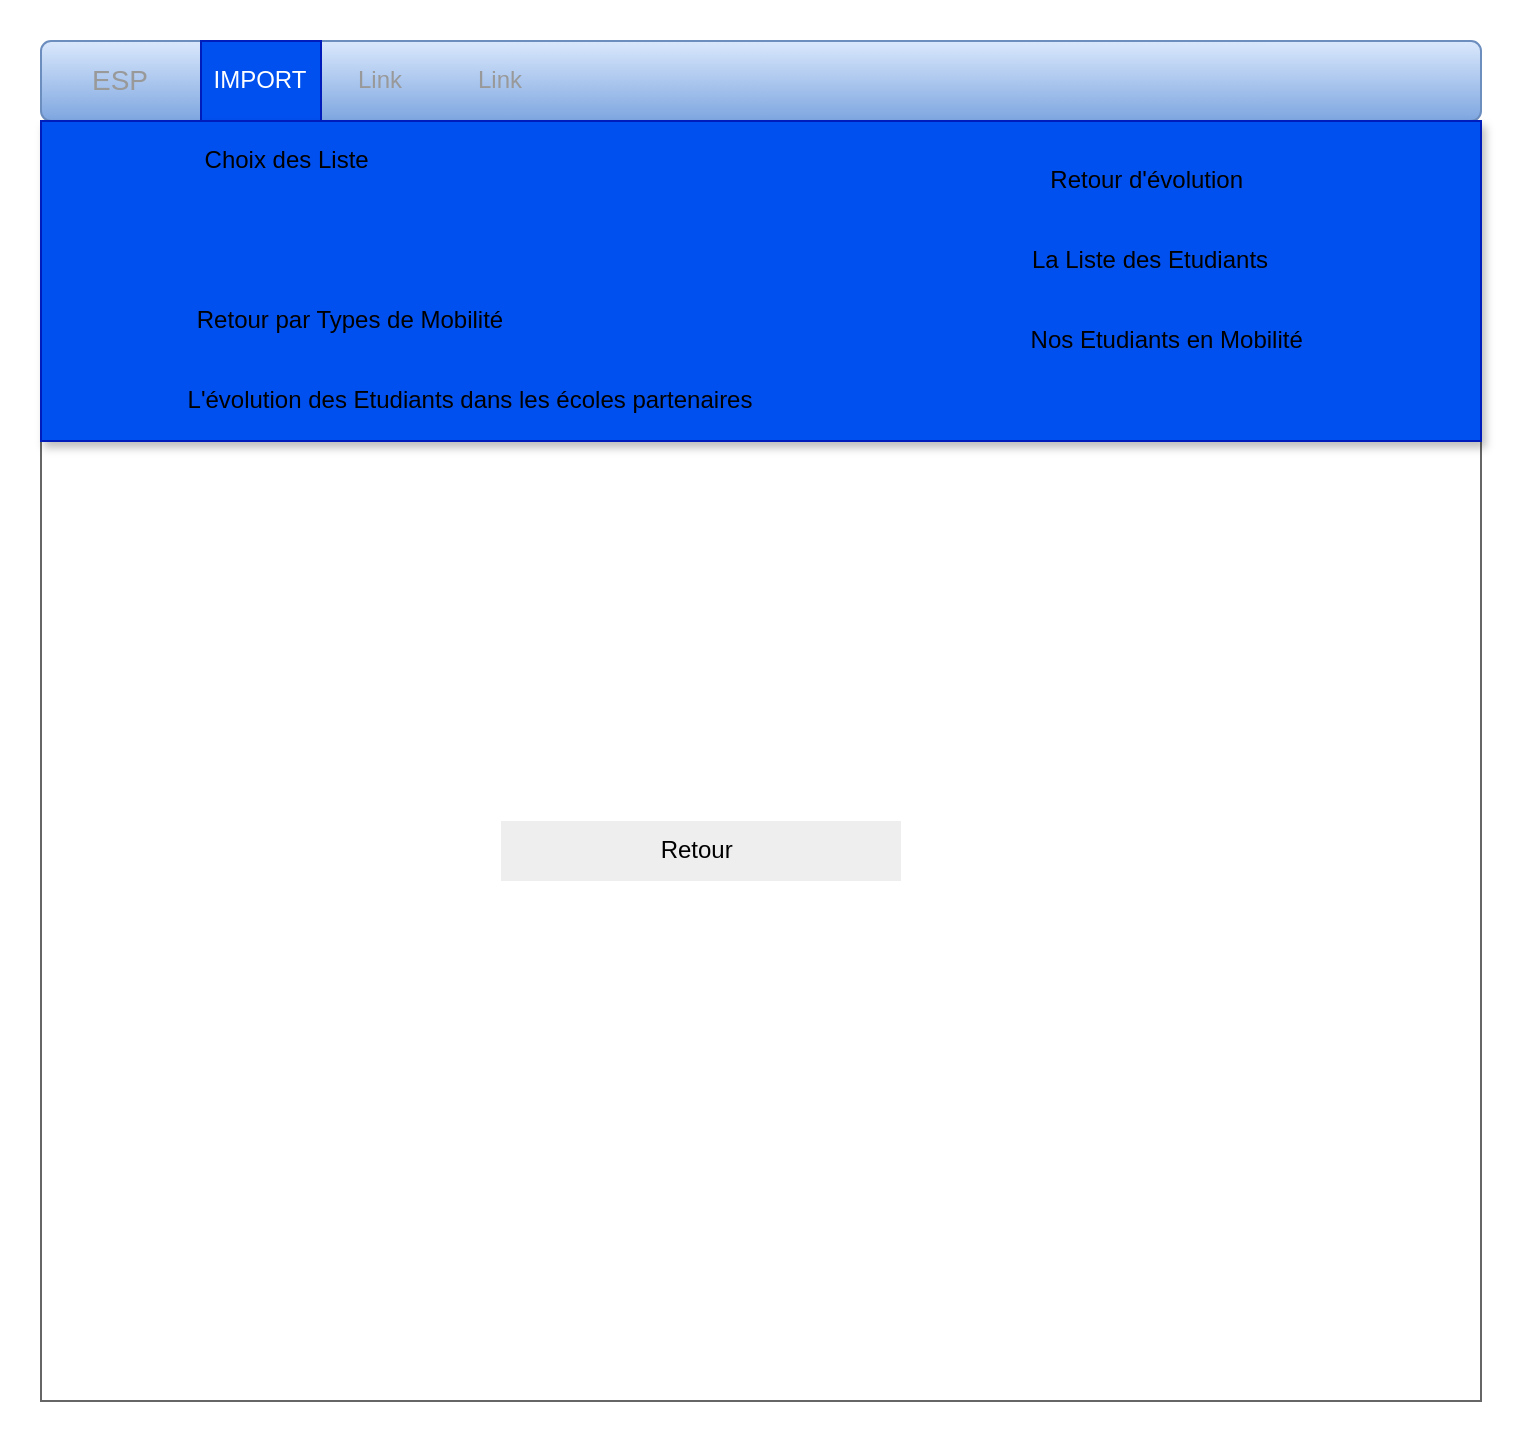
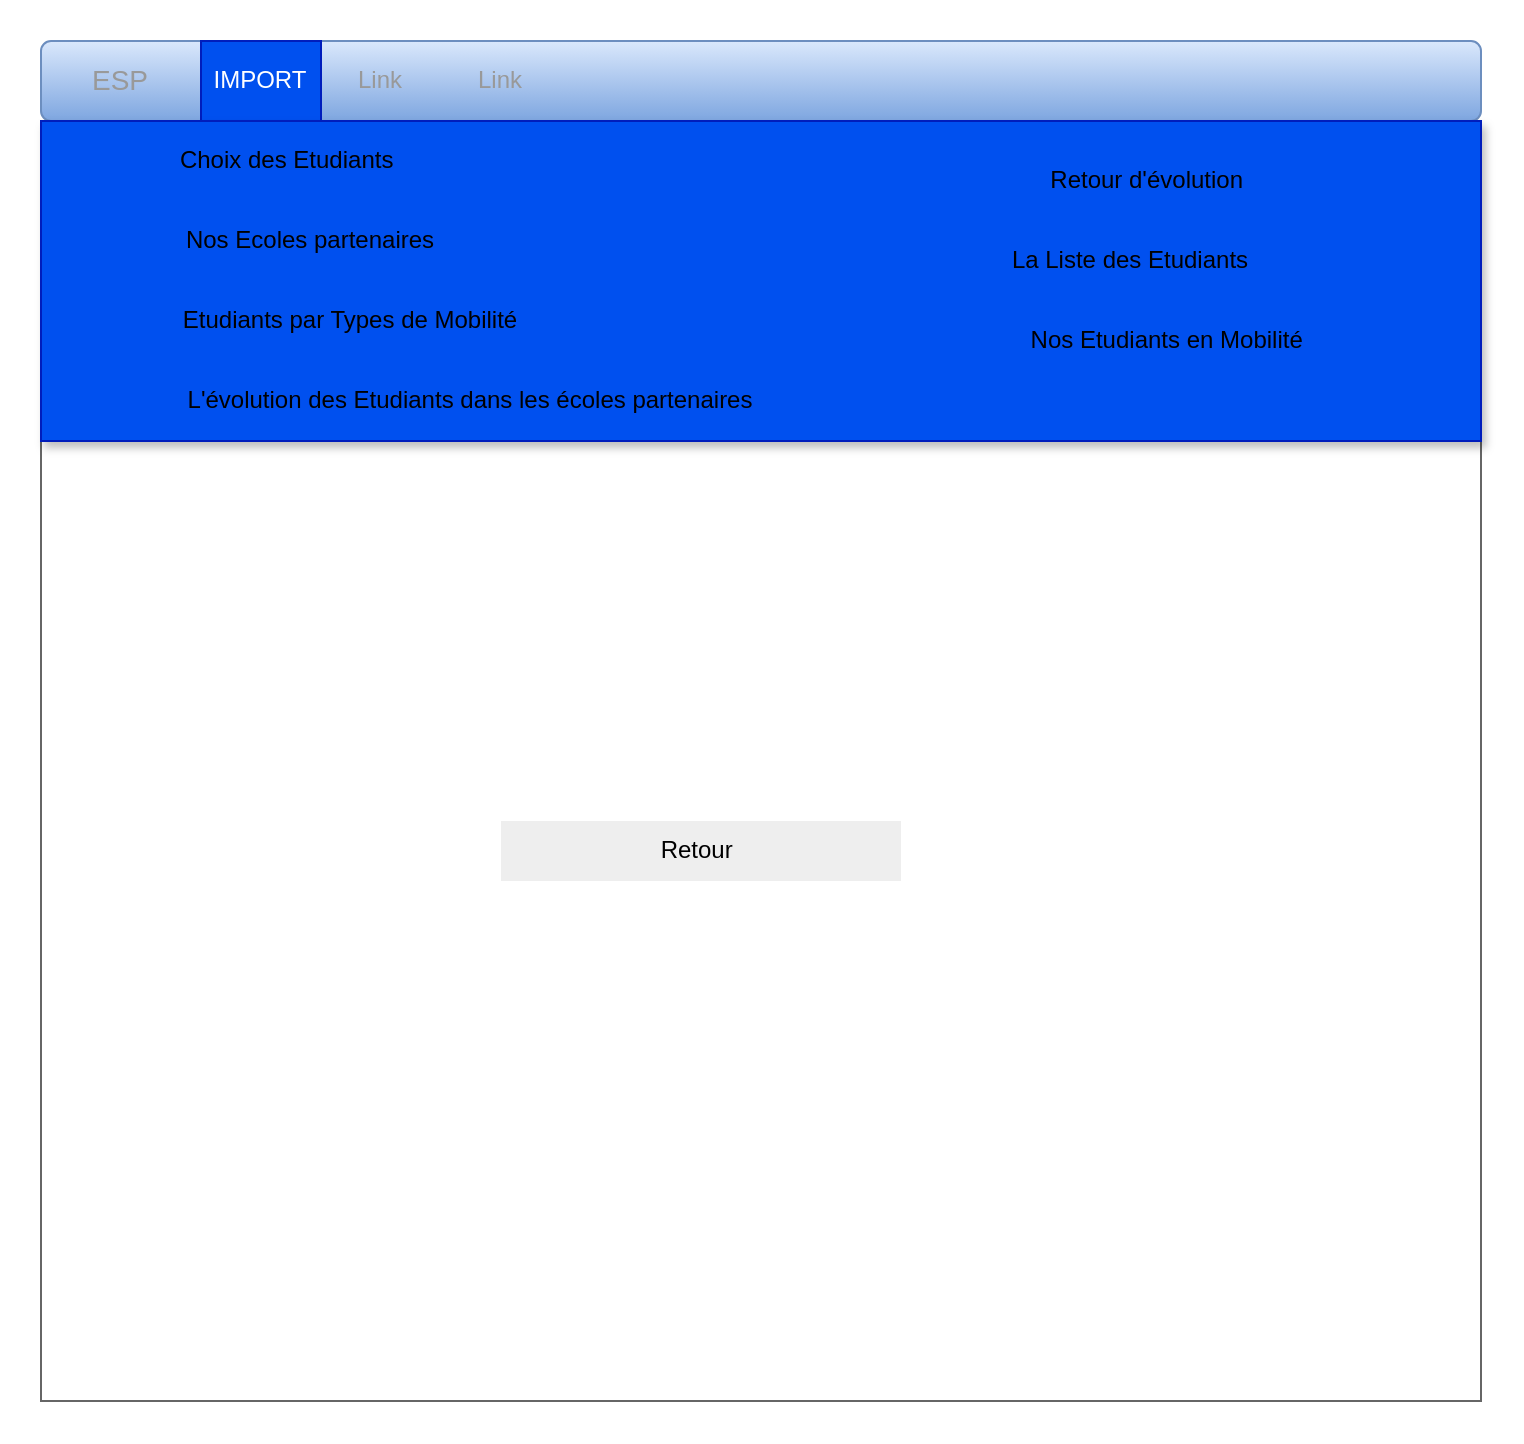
  <mxCell id="0" />
  <mxCell id="1" parent="0" />
  <mxCell id="2" value="" style="html=1;shadow=0;dashed=0;shape=mxgraph.bootstrap.rrect;strokeColor=#6c8ebf;rSize=5;fillColor=#dae8fc;gradientColor=#7ea6e0;" parent="1" vertex="1"><mxGeometry x="20" y="20" width="720" height="40" as="geometry" /></mxCell>
  <mxCell id="3" value="ESP" style="html=1;shadow=0;dashed=0;shape=mxgraph.bootstrap.rect;strokeColor=none;fillColor=none;fontColor=#999999;fontSize=14;whiteSpace=wrap;resizeHeight=1;" parent="2" vertex="1"><mxGeometry width="80" height="40" relative="1" as="geometry" /></mxCell>
  <mxCell id="4" value="IMPORT" style="html=1;shadow=0;dashed=0;shape=mxgraph.bootstrap.rect;fillColor=#0050ef;strokeColor=#001DBC;fontColor=#ffffff;whiteSpace=wrap;resizeHeight=1;" parent="2" vertex="1"><mxGeometry width="60" height="40" relative="1" as="geometry"><mxPoint x="80" as="offset" /></mxGeometry></mxCell>
  <mxCell id="5" value="Link" style="html=1;shadow=0;dashed=0;shape=mxgraph.bootstrap.rect;strokeColor=none;fillColor=none;fontColor=#999999;whiteSpace=wrap;resizeHeight=1;" parent="2" vertex="1"><mxGeometry width="60" height="40" relative="1" as="geometry"><mxPoint x="140" as="offset" /></mxGeometry></mxCell>
  <mxCell id="6" value="Link" style="html=1;shadow=0;dashed=0;shape=mxgraph.bootstrap.rect;strokeColor=none;fillColor=none;fontColor=#999999;whiteSpace=wrap;resizeHeight=1;" parent="2" vertex="1"><mxGeometry width="60" height="40" relative="1" as="geometry"><mxPoint x="200" as="offset" /></mxGeometry></mxCell>
  <mxCell id="7" value="" style="strokeWidth=1;shadow=0;dashed=0;align=center;html=1;shape=mxgraph.mockup.containers.rrect;rSize=0;strokeColor=#666666;fontColor=#666666;fontSize=17;verticalAlign=top;whiteSpace=wrap;fillColor=#ffffff;spacingTop=32;" parent="1" vertex="1"><mxGeometry x="20" y="60" width="720" height="640" as="geometry" /></mxCell>
  <mxCell id="8" value="" style="strokeWidth=1;shadow=1;dashed=0;align=center;html=1;shape=mxgraph.mockup.containers.rrect;rSize=0;fontSize=17;verticalAlign=top;whiteSpace=wrap;spacingTop=32;fillColor=#0050ef;strokeColor=#001DBC;fontColor=#ffffff;" parent="1" vertex="1"><mxGeometry x="20" y="60" width="720" height="160" as="geometry" /></mxCell>
- <mxCell id="9" value="Choix des Liste&amp;nbsp;" style="text;html=1;strokeColor=none;fillColor=none;align=center;verticalAlign=middle;whiteSpace=wrap;rounded=0;shadow=1;" parent="1" vertex="1"><mxGeometry x="60" y="70" width="170" height="20" as="geometry" /></mxCell>
- <mxCell id="11" value="Retour par Types de Mobilité" style="text;html=1;strokeColor=none;fillColor=none;align=center;verticalAlign=middle;whiteSpace=wrap;rounded=0;shadow=1;" parent="1" vertex="1"><mxGeometry x="75" y="150" width="200" height="20" as="geometry" /></mxCell>
+ <mxCell id="9" value="Choix des Etudiants&amp;nbsp;" style="text;html=1;strokeColor=none;fillColor=none;align=center;verticalAlign=middle;whiteSpace=wrap;rounded=0;shadow=1;" parent="1" vertex="1"><mxGeometry x="60" y="70" width="170" height="20" as="geometry" /></mxCell>
+ <mxCell id="10" value="Nos Ecoles partenaires" style="text;html=1;strokeColor=none;fillColor=none;align=center;verticalAlign=middle;whiteSpace=wrap;rounded=0;shadow=1;" parent="1" vertex="1"><mxGeometry x="70" y="110" width="170" height="20" as="geometry" /></mxCell>
+ <mxCell id="11" value="Etudiants par Types de Mobilité" style="text;html=1;strokeColor=none;fillColor=none;align=center;verticalAlign=middle;whiteSpace=wrap;rounded=0;shadow=1;" parent="1" vertex="1"><mxGeometry x="75" y="150" width="200" height="20" as="geometry" /></mxCell>
  <mxCell id="12" value="L'évolution des Etudiants dans les écoles partenaires" style="text;html=1;strokeColor=none;fillColor=none;align=center;verticalAlign=middle;whiteSpace=wrap;rounded=0;shadow=1;" parent="1" vertex="1"><mxGeometry x="70" y="190" width="330" height="20" as="geometry" /></mxCell>
  <mxCell id="13" value="Retour d'évolution&amp;nbsp;" style="text;html=1;strokeColor=none;fillColor=none;align=center;verticalAlign=middle;whiteSpace=wrap;rounded=0;shadow=1;" parent="1" vertex="1"><mxGeometry x="490" y="80" width="170" height="20" as="geometry" /></mxCell>
- <mxCell id="14" value="La Liste des Etudiants" style="text;html=1;strokeColor=none;fillColor=none;align=center;verticalAlign=middle;whiteSpace=wrap;rounded=0;shadow=1;" parent="1" vertex="1"><mxGeometry x="490" y="120" width="170" height="20" as="geometry" /></mxCell>
+ <mxCell id="14" value="La Liste des Etudiants" style="text;html=1;strokeColor=none;fillColor=none;align=center;verticalAlign=middle;whiteSpace=wrap;rounded=0;shadow=1;" parent="1" vertex="1"><mxGeometry x="480" y="120" width="170" height="20" as="geometry" /></mxCell>
  <mxCell id="15" value="Nos Etudiants en Mobilité&amp;nbsp;" style="text;html=1;strokeColor=none;fillColor=none;align=center;verticalAlign=middle;whiteSpace=wrap;rounded=0;shadow=1;" parent="1" vertex="1"><mxGeometry x="500" y="160" width="170" height="20" as="geometry" /></mxCell>
  <mxCell id="16" value="Retour&amp;nbsp;" style="text;html=1;strokeColor=none;fillColor=#eeeeee;align=center;verticalAlign=middle;whiteSpace=wrap;rounded=0;shadow=0;" parent="1" vertex="1"><mxGeometry x="250" y="410" width="200" height="30" as="geometry" /></mxCell>
